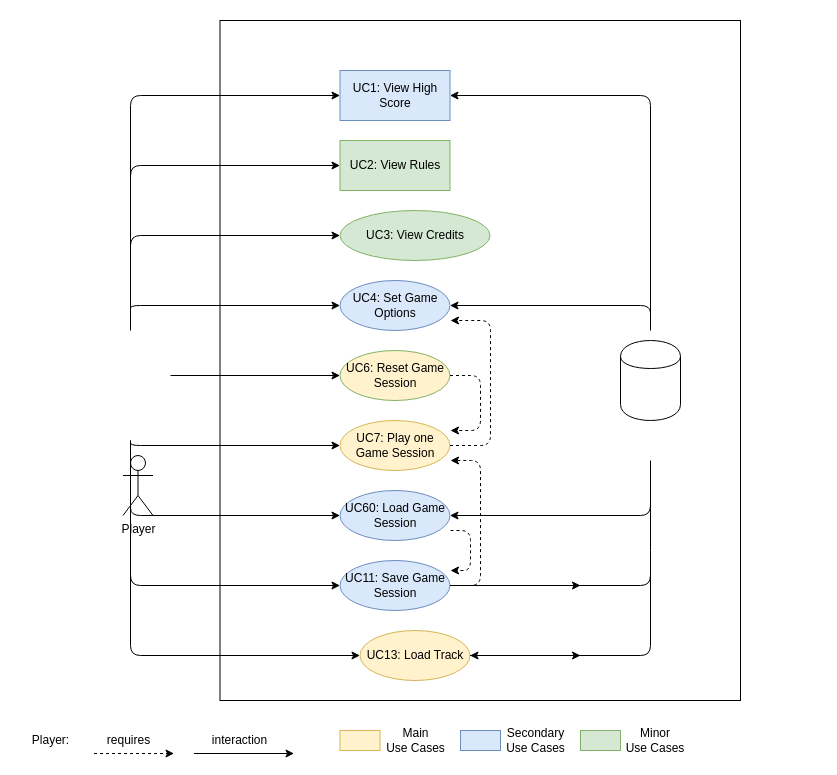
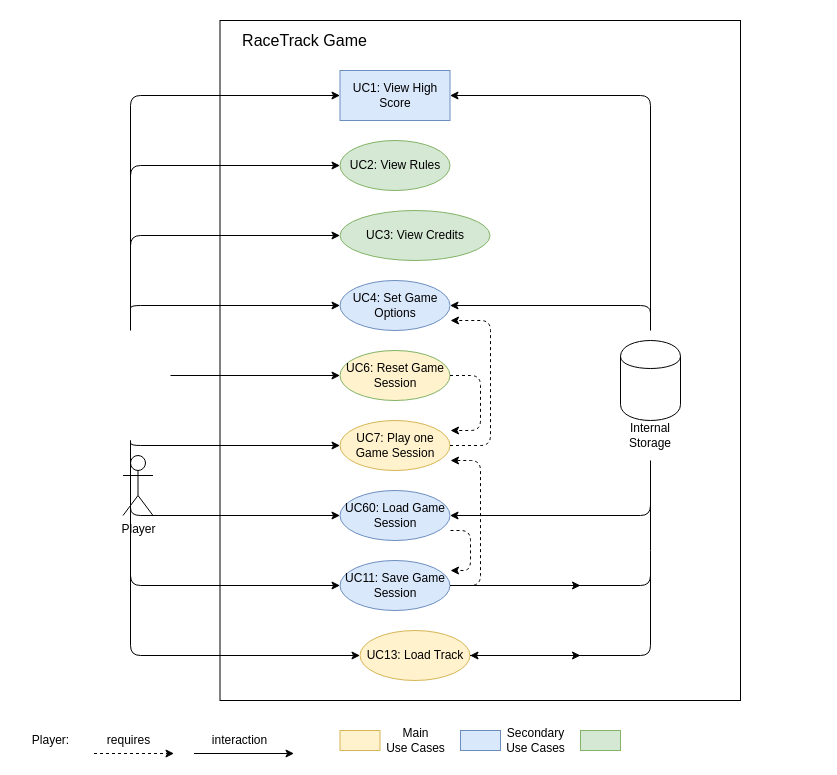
  <mxCell id="0" />
  <mxCell id="1" parent="0" />
  <mxCell id="2" value="" style="rounded=0;whiteSpace=wrap;html=1;fillColor=none;" vertex="1" parent="1"><mxGeometry x="219.5" y="20" width="520.5" height="680" as="geometry" /></mxCell>
  <mxCell id="3" value="&lt;div&gt;Player&lt;/div&gt;&lt;div&gt;&lt;br&gt;&lt;/div&gt;" style="shape=umlActor;verticalLabelPosition=bottom;labelBackgroundColor=#ffffff;verticalAlign=top;html=1;outlineConnect=0;" parent="1" vertex="1"><mxGeometry x="122.5" y="455" width="30" height="60" as="geometry" /></mxCell>
+ <mxCell id="4" value="RaceTrack Game" style="text;html=1;strokeColor=none;fillColor=none;align=center;verticalAlign=middle;whiteSpace=wrap;rounded=0;fontSize=16;" parent="1" vertex="1"><mxGeometry x="228.5" y="30" width="151" height="20" as="geometry" /></mxCell>
  <mxCell id="5" value="&lt;span style=&quot;white-space: normal&quot;&gt;UC7: Play one Game Session&lt;/span&gt;" style="ellipse;whiteSpace=wrap;html=1;fillColor=#fff2cc;strokeColor=#d6b656;" parent="1" vertex="1"><mxGeometry x="339.5" y="420" width="110" height="50" as="geometry" /></mxCell>
  <mxCell id="6" value="&lt;span style=&quot;white-space: normal&quot;&gt;UC11: Save Game Session&lt;/span&gt;" style="ellipse;whiteSpace=wrap;html=1;fillColor=#dae8fc;strokeColor=#6c8ebf;" parent="1" vertex="1"><mxGeometry x="339.5" y="560" width="110" height="50" as="geometry" /></mxCell>
  <mxCell id="7" value="&lt;span style=&quot;white-space: normal&quot;&gt;UC4: Set Game Options&lt;/span&gt;" style="ellipse;whiteSpace=wrap;html=1;fillColor=#dae8fc;strokeColor=#6c8ebf;" parent="1" vertex="1"><mxGeometry x="339.5" y="280" width="110" height="50" as="geometry" /></mxCell>
  <mxCell id="8" value="&lt;span style=&quot;white-space: normal&quot;&gt;UC1: View High Score&lt;/span&gt;" style="whiteSpace=wrap;html=1;fillColor=#dae8fc;strokeColor=#6c8ebf;rounded=0;" parent="1" vertex="1"><mxGeometry x="339.5" y="70" width="110" height="50" as="geometry" /></mxCell>
  <mxCell id="9" value="" style="endArrow=classic;html=1;dashed=1;strokeColor=#000000;" parent="1" edge="1"><mxGeometry width="50" height="50" relative="1" as="geometry"><mxPoint x="93.5" y="753" as="sourcePoint" /><mxPoint x="173.5" y="753" as="targetPoint" /></mxGeometry></mxCell>
  <mxCell id="10" value="requires" style="text;html=1;align=center;verticalAlign=middle;resizable=0;points=[];autosize=1;" parent="1" vertex="1"><mxGeometry x="97.5" y="730" width="60" height="20" as="geometry" /></mxCell>
  <mxCell id="11" value="" style="endArrow=classic;html=1;strokeColor=#000000;" parent="1" edge="1"><mxGeometry width="50" height="50" relative="1" as="geometry"><mxPoint x="193.5" y="753" as="sourcePoint" /><mxPoint x="293.5" y="753" as="targetPoint" /></mxGeometry></mxCell>
  <mxCell id="12" value="interaction" style="text;html=1;align=center;verticalAlign=middle;resizable=0;points=[];autosize=1;" parent="1" vertex="1"><mxGeometry x="203.5" y="730" width="70" height="20" as="geometry" /></mxCell>
  <mxCell id="13" value="Player:" style="text;html=1;align=center;verticalAlign=middle;resizable=0;points=[];autosize=1;" parent="1" vertex="1"><mxGeometry x="20" y="730" width="60" height="20" as="geometry" /></mxCell>
  <mxCell id="14" style="edgeStyle=orthogonalEdgeStyle;rounded=0;orthogonalLoop=1;jettySize=auto;html=1;exitX=0.5;exitY=1;exitDx=0;exitDy=0;" parent="1" edge="1"><mxGeometry relative="1" as="geometry"><mxPoint x="814.5" y="480" as="sourcePoint" /><mxPoint x="814.5" y="480" as="targetPoint" /></mxGeometry></mxCell>
  <mxCell id="15" value="&lt;span style=&quot;white-space: normal&quot;&gt;UC13: Load Track&lt;/span&gt;" style="ellipse;whiteSpace=wrap;html=1;fillColor=#fff2cc;strokeColor=#d6b656;" parent="1" vertex="1"><mxGeometry x="359.5" y="630" width="110" height="50" as="geometry" /></mxCell>
  <mxCell id="16" value="&lt;span style=&quot;white-space: normal&quot;&gt;UC60: Load Game Session&lt;/span&gt;" style="ellipse;whiteSpace=wrap;html=1;fillColor=#dae8fc;strokeColor=#6c8ebf;" parent="1" vertex="1"><mxGeometry x="339.5" y="490" width="110" height="50" as="geometry" /></mxCell>
- <mxCell id="17" value="&lt;span style=&quot;white-space: normal&quot;&gt;UC2: View Rules&lt;/span&gt;" style="whiteSpace=wrap;html=1;fillColor=#d5e8d4;strokeColor=#82b366;rounded=0;" vertex="1" parent="1"><mxGeometry x="339.5" y="140" width="110" height="50" as="geometry" /></mxCell>
+ <mxCell id="17" value="&lt;span style=&quot;white-space: normal&quot;&gt;UC2: View Rules&lt;/span&gt;" style="ellipse;whiteSpace=wrap;html=1;fillColor=#d5e8d4;strokeColor=#82b366;" vertex="1" parent="1"><mxGeometry x="339.5" y="140" width="110" height="50" as="geometry" /></mxCell>
  <mxCell id="18" value="&lt;span style=&quot;white-space: normal&quot;&gt;UC3: View Credits&lt;/span&gt;" style="ellipse;whiteSpace=wrap;html=1;fillColor=#d5e8d4;strokeColor=#82b366;" vertex="1" parent="1"><mxGeometry x="339.5" y="210" width="150" height="50" as="geometry" /></mxCell>
  <mxCell id="19" value="&lt;span style=&quot;white-space: normal&quot;&gt;UC6: Reset Game Session&lt;/span&gt;" style="ellipse;whiteSpace=wrap;html=1;fillColor=#fff2cc;strokeColor=#82b366;" vertex="1" parent="1"><mxGeometry x="339.5" y="350" width="110" height="50" as="geometry" /></mxCell>
  <mxCell id="20" value="" style="endArrow=classic;html=1;entryX=0;entryY=0.5;entryDx=0;entryDy=0;" edge="1" parent="1" target="8"><mxGeometry width="50" height="50" relative="1" as="geometry"><mxPoint x="130" y="330" as="sourcePoint" /><mxPoint x="130" y="100" as="targetPoint" /><Array as="points"><mxPoint x="130" y="95" /></Array></mxGeometry></mxCell>
  <mxCell id="21" value="" style="endArrow=classic;html=1;entryX=0;entryY=0.5;entryDx=0;entryDy=0;" edge="1" parent="1" target="17"><mxGeometry width="50" height="50" relative="1" as="geometry"><mxPoint x="130" y="200" as="sourcePoint" /><mxPoint x="220" y="190" as="targetPoint" /><Array as="points"><mxPoint x="130" y="165" /></Array></mxGeometry></mxCell>
  <mxCell id="22" value="" style="endArrow=classic;html=1;entryX=0;entryY=0.5;entryDx=0;entryDy=0;" edge="1" parent="1" target="18"><mxGeometry width="50" height="50" relative="1" as="geometry"><mxPoint x="130" y="260" as="sourcePoint" /><mxPoint x="260" y="240" as="targetPoint" /><Array as="points"><mxPoint x="130" y="235" /></Array></mxGeometry></mxCell>
  <mxCell id="23" value="" style="endArrow=classic;html=1;entryX=0;entryY=0.5;entryDx=0;entryDy=0;" edge="1" parent="1" target="7"><mxGeometry width="50" height="50" relative="1" as="geometry"><mxPoint x="130" y="310" as="sourcePoint" /><mxPoint x="260" y="290" as="targetPoint" /><Array as="points"><mxPoint x="130" y="305" /></Array></mxGeometry></mxCell>
  <mxCell id="24" value="" style="endArrow=classic;html=1;entryX=0;entryY=0.5;entryDx=0;entryDy=0;" edge="1" parent="1" target="15"><mxGeometry width="50" height="50" relative="1" as="geometry"><mxPoint x="130" y="440" as="sourcePoint" /><mxPoint x="160" y="500" as="targetPoint" /><Array as="points"><mxPoint x="130" y="655" /></Array></mxGeometry></mxCell>
  <mxCell id="25" value="" style="endArrow=classic;html=1;entryX=0;entryY=0.5;entryDx=0;entryDy=0;" edge="1" parent="1" target="6"><mxGeometry width="50" height="50" relative="1" as="geometry"><mxPoint x="130" y="540" as="sourcePoint" /><mxPoint x="220" y="500" as="targetPoint" /><Array as="points"><mxPoint x="130" y="585" /></Array></mxGeometry></mxCell>
  <mxCell id="26" value="" style="endArrow=classic;html=1;entryX=0;entryY=0.5;entryDx=0;entryDy=0;" edge="1" parent="1" target="16"><mxGeometry width="50" height="50" relative="1" as="geometry"><mxPoint x="130" y="500" as="sourcePoint" /><mxPoint x="270" y="480" as="targetPoint" /><Array as="points"><mxPoint x="130" y="515" /></Array></mxGeometry></mxCell>
  <mxCell id="27" value="" style="endArrow=classic;html=1;entryX=0;entryY=0.5;entryDx=0;entryDy=0;" edge="1" parent="1" target="5"><mxGeometry width="50" height="50" relative="1" as="geometry"><mxPoint x="130" y="440" as="sourcePoint" /><mxPoint x="270" y="430" as="targetPoint" /><Array as="points"><mxPoint x="130" y="445" /></Array></mxGeometry></mxCell>
  <mxCell id="28" value="" style="endArrow=classic;html=1;entryX=0;entryY=0.5;entryDx=0;entryDy=0;" edge="1" parent="1" target="19"><mxGeometry width="50" height="50" relative="1" as="geometry"><mxPoint x="170" y="375" as="sourcePoint" /><mxPoint x="260" y="360" as="targetPoint" /></mxGeometry></mxCell>
  <mxCell id="29" value="" style="group" vertex="1" connectable="0" parent="1"><mxGeometry x="620" y="340" width="60" height="105" as="geometry" /></mxCell>
  <mxCell id="30" value="" style="shape=cylinder;whiteSpace=wrap;html=1;boundedLbl=1;backgroundOutline=1;" parent="29" vertex="1"><mxGeometry width="60" height="80" as="geometry" /></mxCell>
+ <mxCell id="31" value="Internal Storage" style="text;html=1;strokeColor=none;fillColor=none;align=center;verticalAlign=middle;whiteSpace=wrap;rounded=0;" vertex="1" parent="29"><mxGeometry x="10" y="85" width="40" height="20" as="geometry" /></mxCell>
  <mxCell id="32" value="" style="endArrow=classic;html=1;entryX=1;entryY=0.5;entryDx=0;entryDy=0;" edge="1" parent="1" target="8"><mxGeometry width="50" height="50" relative="1" as="geometry"><mxPoint x="650" y="330" as="sourcePoint" /><mxPoint x="560" y="80" as="targetPoint" /><Array as="points"><mxPoint x="650" y="95" /></Array></mxGeometry></mxCell>
  <mxCell id="33" value="" style="endArrow=classic;html=1;entryX=1;entryY=0.5;entryDx=0;entryDy=0;" edge="1" parent="1" target="16"><mxGeometry width="50" height="50" relative="1" as="geometry"><mxPoint x="650" y="460" as="sourcePoint" /><mxPoint x="620" y="200" as="targetPoint" /><Array as="points"><mxPoint x="650" y="515" /></Array></mxGeometry></mxCell>
  <mxCell id="34" value="" style="endArrow=none;html=1;exitX=1;exitY=0.5;exitDx=0;exitDy=0;endFill=0;" edge="1" parent="1" source="6"><mxGeometry width="50" height="50" relative="1" as="geometry"><mxPoint x="620" y="610" as="sourcePoint" /><mxPoint x="650" y="560" as="targetPoint" /><Array as="points"><mxPoint x="650" y="585" /></Array></mxGeometry></mxCell>
  <mxCell id="35" value="" style="endArrow=none;html=1;exitX=1;exitY=0.5;exitDx=0;exitDy=0;endFill=0;" edge="1" parent="1" source="15"><mxGeometry width="50" height="50" relative="1" as="geometry"><mxPoint x="540" y="680" as="sourcePoint" /><mxPoint x="650" y="480" as="targetPoint" /><Array as="points"><mxPoint x="650" y="655" /><mxPoint x="650" y="560" /></Array></mxGeometry></mxCell>
  <mxCell id="36" value="" style="endArrow=classic;html=1;exitX=1;exitY=0.5;exitDx=0;exitDy=0;" edge="1" parent="1" source="6"><mxGeometry width="50" height="50" relative="1" as="geometry"><mxPoint x="500" y="590" as="sourcePoint" /><mxPoint x="580" y="585" as="targetPoint" /></mxGeometry></mxCell>
  <mxCell id="37" value="" style="endArrow=classic;html=1;exitX=1;exitY=0.5;exitDx=0;exitDy=0;startArrow=classic;startFill=1;" edge="1" parent="1" source="15"><mxGeometry width="50" height="50" relative="1" as="geometry"><mxPoint x="570" y="670" as="sourcePoint" /><mxPoint x="580" y="655" as="targetPoint" /></mxGeometry></mxCell>
  <mxCell id="38" value="" style="endArrow=classic;html=1;entryX=1;entryY=0.5;entryDx=0;entryDy=0;" edge="1" parent="1" target="7"><mxGeometry width="50" height="50" relative="1" as="geometry"><mxPoint x="650" y="320" as="sourcePoint" /><mxPoint x="560" y="250" as="targetPoint" /><Array as="points"><mxPoint x="650" y="305" /></Array></mxGeometry></mxCell>
  <mxCell id="39" value="" style="endArrow=classic;html=1;exitX=1;exitY=0.5;exitDx=0;exitDy=0;dashed=1;" edge="1" parent="1" source="5"><mxGeometry width="50" height="50" relative="1" as="geometry"><mxPoint x="490" y="460" as="sourcePoint" /><mxPoint x="450" y="320" as="targetPoint" /><Array as="points"><mxPoint x="490" y="445" /><mxPoint x="490" y="320" /></Array></mxGeometry></mxCell>
  <mxCell id="40" value="" style="endArrow=classic;html=1;dashed=1;exitX=1;exitY=0.5;exitDx=0;exitDy=0;" edge="1" parent="1" source="19"><mxGeometry width="50" height="50" relative="1" as="geometry"><mxPoint x="520" y="440" as="sourcePoint" /><mxPoint x="450" y="430" as="targetPoint" /><Array as="points"><mxPoint x="480" y="375" /><mxPoint x="480" y="430" /></Array></mxGeometry></mxCell>
  <mxCell id="41" value="" style="endArrow=classic;html=1;dashed=1;exitX=1;exitY=0.5;exitDx=0;exitDy=0;" edge="1" parent="1" source="6"><mxGeometry width="50" height="50" relative="1" as="geometry"><mxPoint x="510" y="570" as="sourcePoint" /><mxPoint x="450" y="460" as="targetPoint" /><Array as="points"><mxPoint x="480" y="585" /><mxPoint x="480" y="460" /></Array></mxGeometry></mxCell>
  <mxCell id="42" value="" style="endArrow=classic;html=1;dashed=1;" edge="1" parent="1"><mxGeometry width="50" height="50" relative="1" as="geometry"><mxPoint x="450" y="530" as="sourcePoint" /><mxPoint x="450" y="570" as="targetPoint" /><Array as="points"><mxPoint x="470" y="530" /><mxPoint x="470" y="570" /></Array></mxGeometry></mxCell>
  <mxCell id="43" value="" style="rounded=0;whiteSpace=wrap;html=1;fillColor=#fff2cc;strokeColor=#d6b656;" vertex="1" parent="1"><mxGeometry x="339.5" y="730" width="40" height="20" as="geometry" /></mxCell>
  <mxCell id="44" value="Main&lt;br&gt;Use Cases" style="text;html=1;strokeColor=none;fillColor=none;align=center;verticalAlign=middle;whiteSpace=wrap;rounded=0;" vertex="1" parent="1"><mxGeometry x="379.5" y="730" width="70.5" height="20" as="geometry" /></mxCell>
  <mxCell id="45" value="" style="rounded=0;whiteSpace=wrap;html=1;fillColor=#dae8fc;strokeColor=#6c8ebf;" vertex="1" parent="1"><mxGeometry x="460" y="730" width="40" height="20" as="geometry" /></mxCell>
  <mxCell id="46" value="Secondary&lt;br&gt;Use Cases" style="text;html=1;strokeColor=none;fillColor=none;align=center;verticalAlign=middle;whiteSpace=wrap;rounded=0;" vertex="1" parent="1"><mxGeometry x="500" y="730" width="70.5" height="20" as="geometry" /></mxCell>
  <mxCell id="47" value="" style="rounded=0;whiteSpace=wrap;html=1;fillColor=#d5e8d4;strokeColor=#82b366;" vertex="1" parent="1"><mxGeometry x="580" y="730" width="40" height="20" as="geometry" /></mxCell>
- <mxCell id="48" value="Minor &lt;br&gt;Use Cases" style="text;html=1;strokeColor=none;fillColor=none;align=center;verticalAlign=middle;whiteSpace=wrap;rounded=0;" vertex="1" parent="1"><mxGeometry x="620" y="730" width="70" height="20" as="geometry" /></mxCell>
